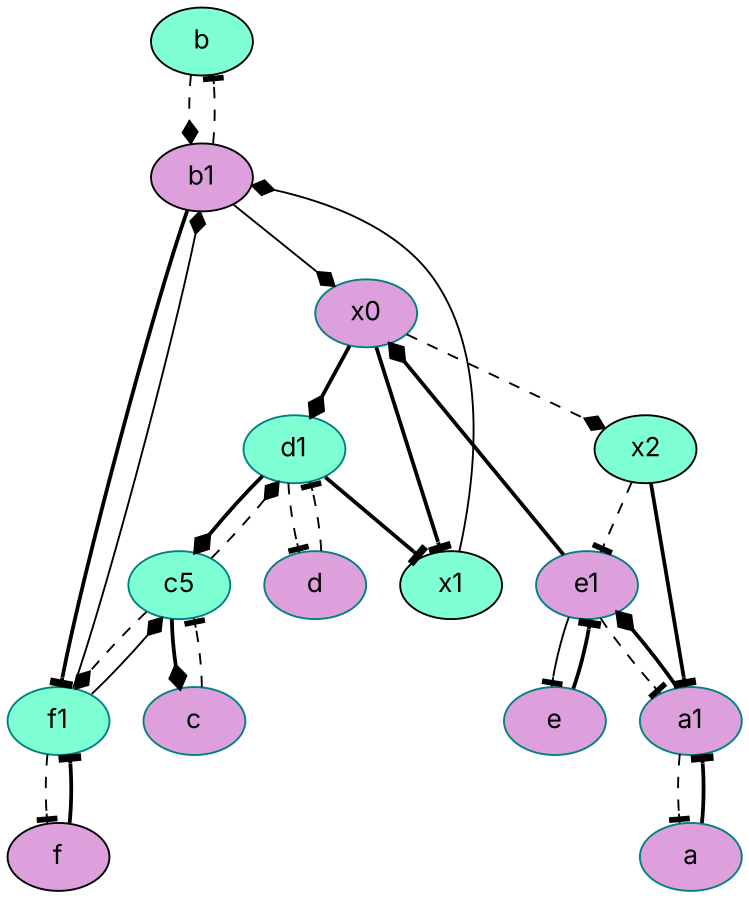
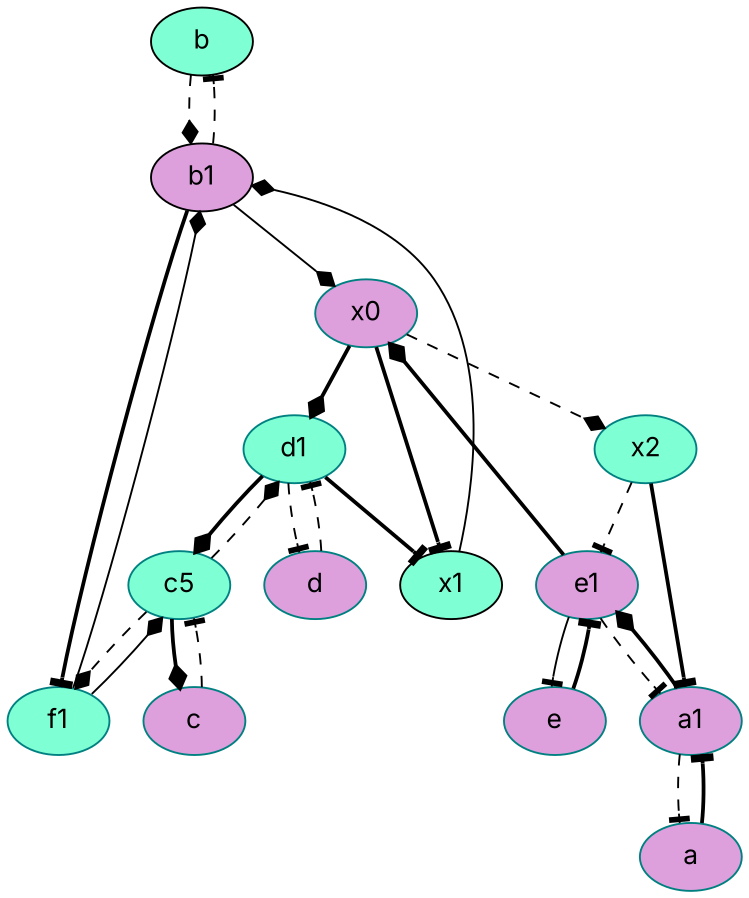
  digraph {
    fontname=Inter
    node [color=teal fillcolor=plum fontname=Inter style=filled]
    edge [arrowhead=tee fontname=Inter style=dashed]
    b [color=black fillcolor=aquamarine]
    b1 [color=black]
    f1 [fillcolor=aquamarine]
    x0
    n5 [fillcolor=aquamarine label=c5]
    c
    d1 [fillcolor=aquamarine]
-   f [color=black]
    x1 [color=black fillcolor=aquamarine]
    d
    e
    e1
    a1
-   x2 [color=black fillcolor=aquamarine]
+   x2 [fillcolor=aquamarine]
    a
    b -> b1 [arrowhead=diamond]
    b1 -> b
    b1 -> f1 [style=bold]
    b1 -> x0 [arrowhead=diamond style=solid]
    f1 -> b1 [arrowhead=diamond style=solid]
    f1 -> n5 [arrowhead=diamond style=solid]
-   f1 -> f
    x0 -> d1 [arrowhead=diamond style=bold]
    x0 -> x1 [style=bold]
    x0 -> x2 [arrowhead=diamond]
    n5 -> f1 [arrowhead=diamond]
    n5 -> c [arrowhead=diamond style=bold]
    n5 -> d1 [arrowhead=diamond]
    c -> n5
    d1 -> n5 [arrowhead=diamond style=bold]
    d1 -> x1 [style=bold]
    d1 -> d
-   f -> f1 [style=bold]
    x1 -> b1 [arrowhead=diamond style=solid]
    d -> d1
    e -> e1 [style=bold]
    e1 -> x0 [arrowhead=diamond style=bold]
    e1 -> e [style=solid]
    e1 -> a1
    a1 -> e1 [arrowhead=diamond style=bold]
    a1 -> a
    x2 -> e1
    x2 -> a1 [style=bold]
    a -> a1 [style=bold]
  }
